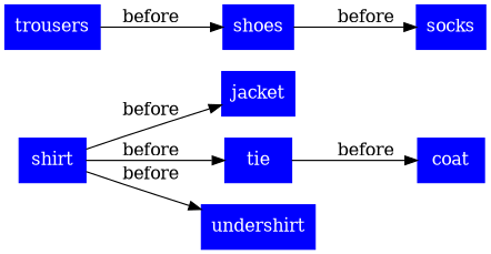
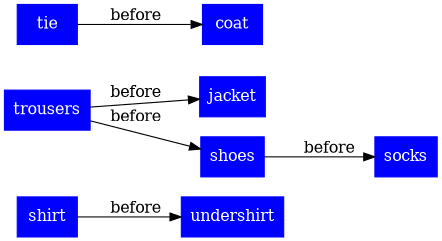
  digraph {
    rankdir=LR
    node [color=blue fontcolor=white fontsize=14 shape=box style=filled]
    edge [fontsize=14]
    shirt
    jacket
    tie
    undershirt
    coat
    trousers
    shoes
    socks
-   shirt -> jacket [label=before]
-   shirt -> tie [label=before]
+   trousers -> jacket [label=before]
    shirt -> undershirt [label=before]
    tie -> coat [label=before]
    trousers -> shoes [label=before]
    shoes -> socks [label=before]
  }
